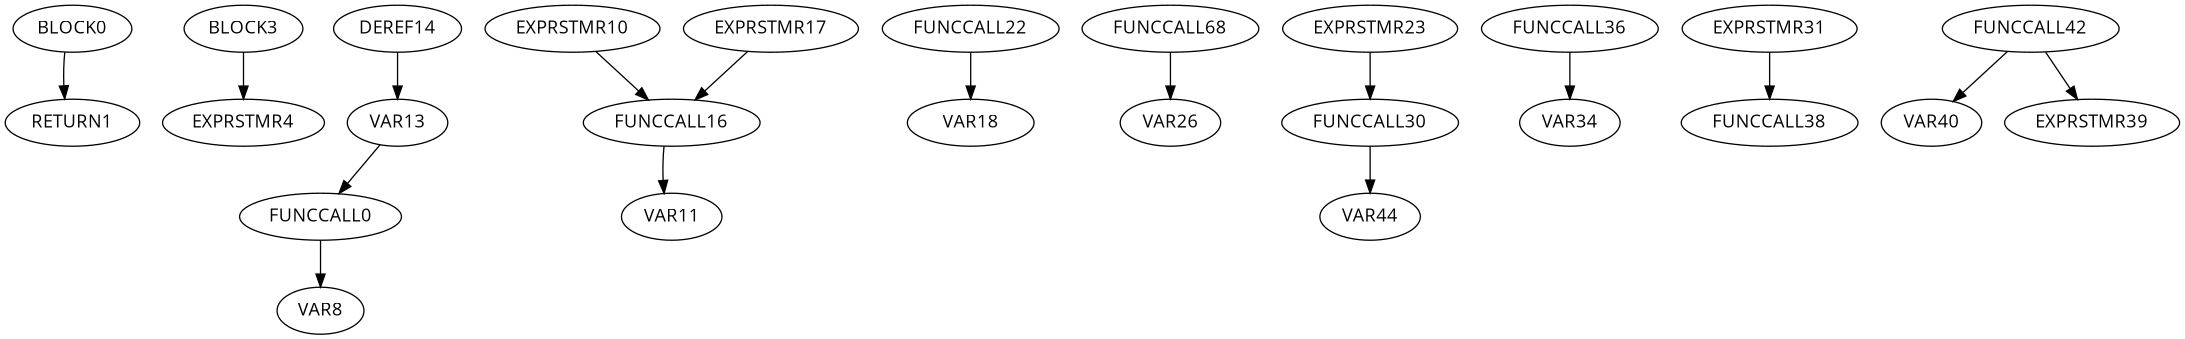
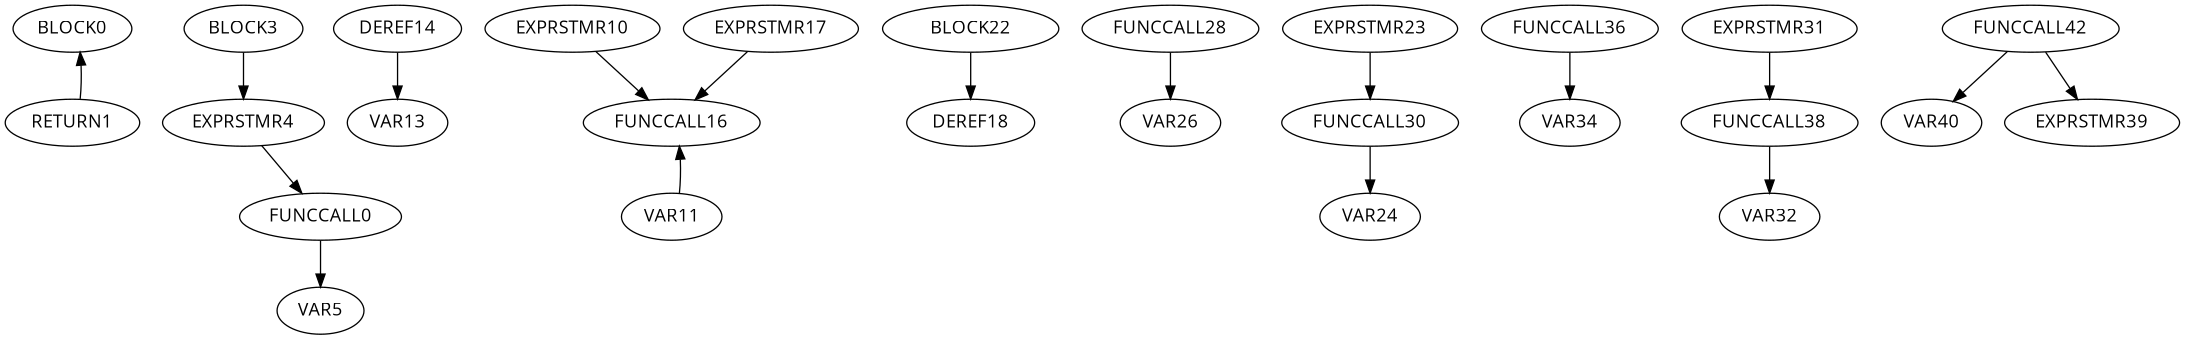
  digraph {
    fontname="Open Sans"
    node [fontname="Open Sans"]
    edge [fontname="Open Sans"]
    BLOCK0
    RETURN1
    n3 [label=FUNCCALL0]
-   VAR5 [label=VAR8]
+   VAR5
    EXPRSTMR4
    DEREF14
    VAR13
    FUNCCALL16
    VAR11
    EXPRSTMR10
-   FUNCCALL22
-   VAR18
+   FUNCCALL22 [label=BLOCK22]
+   VAR18 [label=DEREF18]
    EXPRSTMR17
-   FUNCCALL28 [label=FUNCCALL68]
+   FUNCCALL28
    VAR26
    FUNCCALL30
-   VAR24 [label=VAR44]
+   VAR24
    EXPRSTMR23
    FUNCCALL36
    VAR34
    FUNCCALL38
+   VAR32
    EXPRSTMR31
    FUNCCALL42
    VAR40
    EXPRSTMR39
    BLOCK3
-   BLOCK0 -> RETURN1
+   RETURN1 -> BLOCK0
    n3 -> VAR5
-   VAR13 -> n3
+   EXPRSTMR4 -> n3
    DEREF14 -> VAR13
-   FUNCCALL16 -> VAR11
+   VAR11 -> FUNCCALL16
    EXPRSTMR10 -> FUNCCALL16
    FUNCCALL22 -> VAR18
    EXPRSTMR17 -> FUNCCALL16
    FUNCCALL28 -> VAR26
    FUNCCALL30 -> VAR24
    EXPRSTMR23 -> FUNCCALL30
    FUNCCALL36 -> VAR34
+   FUNCCALL38 -> VAR32
    EXPRSTMR31 -> FUNCCALL38
    FUNCCALL42 -> VAR40
    FUNCCALL42 -> EXPRSTMR39
    BLOCK3 -> EXPRSTMR4
  }
